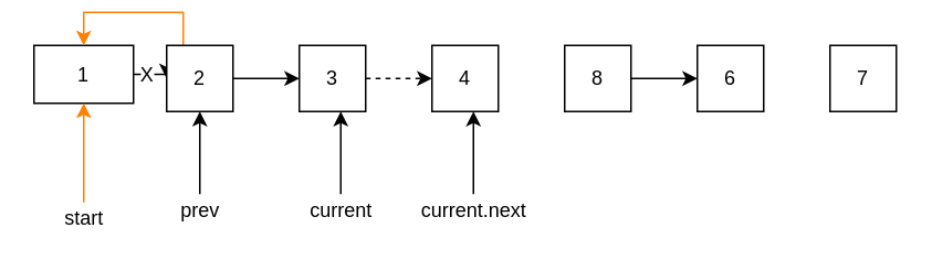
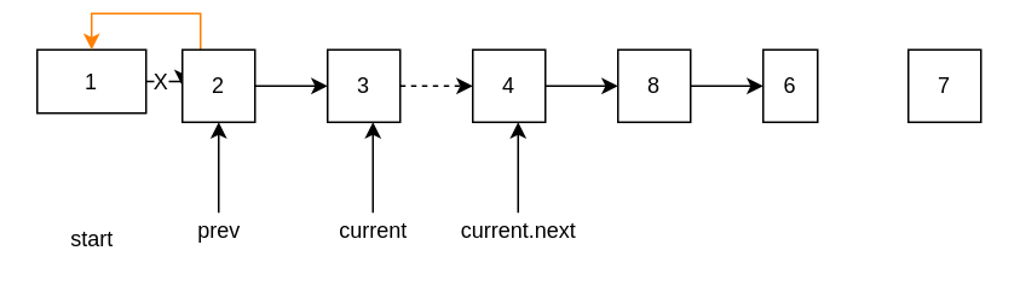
  <mxCell id="0" />
  <mxCell id="1" parent="0" />
  <mxCell id="2" style="edgeStyle=orthogonalEdgeStyle;rounded=0;orthogonalLoop=1;jettySize=auto;html=1;exitX=1;exitY=0.5;exitDx=0;exitDy=0;entryX=0;entryY=0.5;entryDx=0;entryDy=0;" edge="1" parent="1" source="4" target="7"><mxGeometry relative="1" as="geometry" /></mxCell>
  <mxCell id="3" value="X" style="text;html=1;align=center;verticalAlign=middle;resizable=0;points=[];labelBackgroundColor=#ffffff;" vertex="1" connectable="0" parent="2"><mxGeometry x="-0.35" relative="1" as="geometry"><mxPoint as="offset" /></mxGeometry></mxCell>
  <mxCell id="4" value="1" style="rounded=0;whiteSpace=wrap;html=1;" vertex="1" parent="1"><mxGeometry x="20" y="20" width="60" height="35" as="geometry" /></mxCell>
  <mxCell id="5" style="edgeStyle=orthogonalEdgeStyle;rounded=0;orthogonalLoop=1;jettySize=auto;html=1;exitX=1;exitY=0.5;exitDx=0;exitDy=0;entryX=0;entryY=0.5;entryDx=0;entryDy=0;" edge="1" parent="1" source="7" target="9"><mxGeometry relative="1" as="geometry" /></mxCell>
  <mxCell id="6" style="edgeStyle=orthogonalEdgeStyle;rounded=0;orthogonalLoop=1;jettySize=auto;html=1;exitX=0.25;exitY=0;exitDx=0;exitDy=0;entryX=0.5;entryY=0;entryDx=0;entryDy=0;strokeColor=#FF8000;" edge="1" parent="1" source="7" target="4"><mxGeometry relative="1" as="geometry" /></mxCell>
  <mxCell id="7" value="2" style="rounded=0;whiteSpace=wrap;html=1;" vertex="1" parent="1"><mxGeometry x="100" y="20" width="40" height="40" as="geometry" /></mxCell>
  <mxCell id="8" style="edgeStyle=orthogonalEdgeStyle;rounded=0;orthogonalLoop=1;jettySize=auto;html=1;exitX=1;exitY=0.5;exitDx=0;exitDy=0;entryX=0;entryY=0.5;entryDx=0;entryDy=0;dashed=1;" edge="1" parent="1" source="9" target="11"><mxGeometry relative="1" as="geometry" /></mxCell>
  <mxCell id="9" value="3" style="rounded=0;whiteSpace=wrap;html=1;" vertex="1" parent="1"><mxGeometry x="180" y="20" width="40" height="40" as="geometry" /></mxCell>
+ <mxCell id="10" style="edgeStyle=orthogonalEdgeStyle;rounded=0;orthogonalLoop=1;jettySize=auto;html=1;exitX=1;exitY=0.5;exitDx=0;exitDy=0;entryX=0;entryY=0.5;entryDx=0;entryDy=0;" edge="1" parent="1" source="11" target="13"><mxGeometry relative="1" as="geometry" /></mxCell>
  <mxCell id="11" value="4" style="rounded=0;whiteSpace=wrap;html=1;" vertex="1" parent="1"><mxGeometry x="260" y="20" width="40" height="40" as="geometry" /></mxCell>
  <mxCell id="12" style="edgeStyle=orthogonalEdgeStyle;rounded=0;orthogonalLoop=1;jettySize=auto;html=1;exitX=1;exitY=0.5;exitDx=0;exitDy=0;entryX=0;entryY=0.5;entryDx=0;entryDy=0;" edge="1" parent="1" source="13" target="14"><mxGeometry relative="1" as="geometry" /></mxCell>
  <mxCell id="13" value="8" style="rounded=0;whiteSpace=wrap;html=1;" vertex="1" parent="1"><mxGeometry x="340" y="20" width="40" height="40" as="geometry" /></mxCell>
- <mxCell id="14" value="6" style="rounded=0;whiteSpace=wrap;html=1;" vertex="1" parent="1"><mxGeometry x="420" y="20" width="40" height="40" as="geometry" /></mxCell>
+ <mxCell id="14" value="6" style="rounded=0;whiteSpace=wrap;html=1;" vertex="1" parent="1"><mxGeometry x="420" y="20" width="30" height="40" as="geometry" /></mxCell>
  <mxCell id="15" value="7" style="rounded=0;whiteSpace=wrap;html=1;" vertex="1" parent="1"><mxGeometry x="500" y="20" width="40" height="40" as="geometry" /></mxCell>
  <mxCell id="16" value="" style="edgeStyle=orthogonalEdgeStyle;rounded=0;orthogonalLoop=1;jettySize=auto;html=1;" edge="1" parent="1" source="17"><mxGeometry relative="1" as="geometry"><mxPoint x="205" y="60" as="targetPoint" /></mxGeometry></mxCell>
  <mxCell id="17" value="current" style="text;html=1;resizable=0;autosize=1;align=center;verticalAlign=middle;points=[];fillColor=none;strokeColor=none;rounded=0;" vertex="1" parent="1"><mxGeometry x="180" y="110" width="50" height="20" as="geometry" /></mxCell>
  <mxCell id="18" value="" style="edgeStyle=orthogonalEdgeStyle;rounded=0;orthogonalLoop=1;jettySize=auto;html=1;" edge="1" parent="1" source="19"><mxGeometry relative="1" as="geometry"><mxPoint x="120" y="60" as="targetPoint" /></mxGeometry></mxCell>
  <mxCell id="19" value="prev" style="text;html=1;resizable=0;autosize=1;align=center;verticalAlign=middle;points=[];fillColor=none;strokeColor=none;rounded=0;" vertex="1" parent="1"><mxGeometry x="100" y="110" width="40" height="20" as="geometry" /></mxCell>
  <mxCell id="20" value="" style="edgeStyle=orthogonalEdgeStyle;rounded=0;orthogonalLoop=1;jettySize=auto;html=1;" edge="1" parent="1" source="21"><mxGeometry relative="1" as="geometry"><mxPoint x="285" y="60" as="targetPoint" /></mxGeometry></mxCell>
  <mxCell id="21" value="current.next" style="text;html=1;resizable=0;autosize=1;align=center;verticalAlign=middle;points=[];fillColor=none;strokeColor=none;rounded=0;" vertex="1" parent="1"><mxGeometry x="245" y="110" width="80" height="20" as="geometry" /></mxCell>
- <mxCell id="22" value="" style="edgeStyle=orthogonalEdgeStyle;rounded=0;orthogonalLoop=1;jettySize=auto;html=1;strokeColor=#FF8000;" edge="1" parent="1" source="23" target="4"><mxGeometry relative="1" as="geometry" /></mxCell>
  <mxCell id="23" value="start" style="text;html=1;resizable=0;autosize=1;align=center;verticalAlign=middle;points=[];fillColor=none;strokeColor=none;rounded=0;" vertex="1" parent="1"><mxGeometry x="30" y="115" width="40" height="20" as="geometry" /></mxCell>
